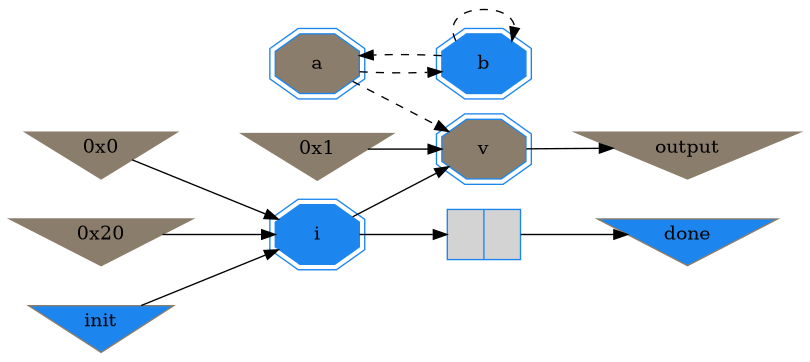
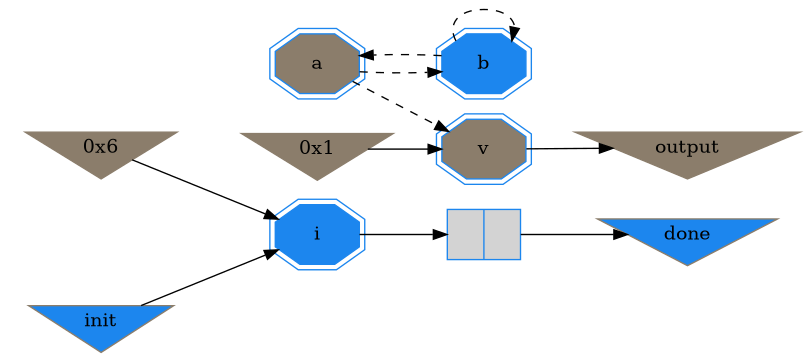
  digraph {
    rankdir=LR
    node [color=bisque4 shape=invtriangle style=filled]
    n1 [fillcolor=dodgerblue2 label=done]
    n2 [color=dodgerblue2 fillcolor=lightgray label="{|}" shape=record]
-   n3 [label="0x0"]
+   n3 [label="0x6"]
    n4 [color=dodgerblue2 label=i shape=doubleoctagon]
    n5 [color=dodgerblue2 fillcolor=bisque4 label=v shape=doubleoctagon]
    n6 [label="0x1"]
    n7 [label=output]
-   n8 [label="0x20"]
    n9 [color=dodgerblue2 label=b shape=doubleoctagon]
    n10 [color=dodgerblue2 fillcolor=bisque4 label=a shape=doubleoctagon]
    n11 [fillcolor=dodgerblue2 label=init]
    n2 -> n1
    n3 -> n4
    n4 -> n2 [headport=input]
-   n4 -> n5
    n5 -> n7
    n6 -> n5
-   n8 -> n4
    n9 -> n9 [style=dashed]
    n9 -> n10 [style=dashed]
    n10 -> n5 [style=dashed]
    n10 -> n9 [style=dashed]
    n11 -> n4
  }
